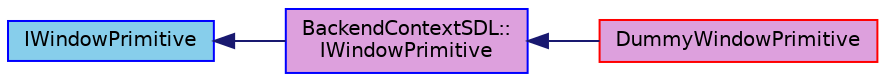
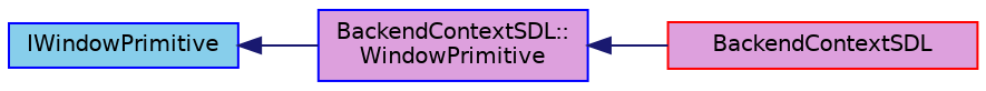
  digraph {
    rankdir=LR
    node [color=blue fillcolor=plum fontname=Helvetica fontsize=10 shape=record style=filled]
    edge [color=midnightblue dir=back fontname=Helvetica fontsize=10 labelfontname=Helvetica labelfontsize=10 style=solid]
    n1 [fillcolor=skyblue height=0.2 label=IWindowPrimitive width=0.4]
-   n2 [height=0.2 label="BackendContextSDL::\lIWindowPrimitive" width=0.4]
-   n3 [color=red height=0.2 label=DummyWindowPrimitive width=0.4]
+   n2 [height=0.2 label="BackendContextSDL::\lWindowPrimitive" width=0.4]
+   n3 [color=red height=0.2 label=BackendContextSDL width=0.4]
    n1 -> n2
    n2 -> n3
  }
